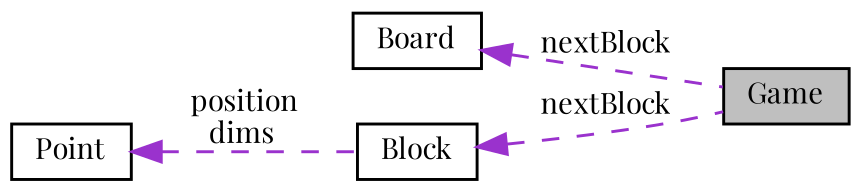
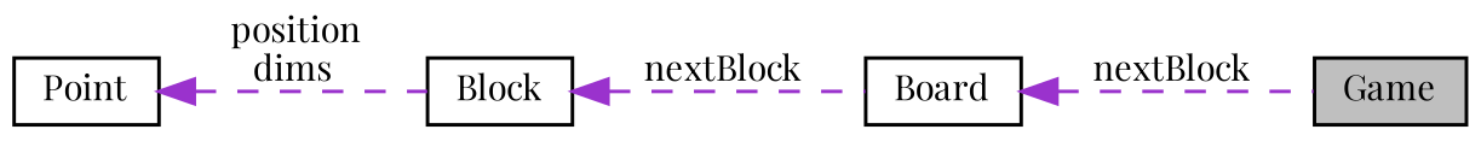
  digraph {
    fontname="Playfair Display"
    rankdir=LR
    node [color=black fillcolor=white fontname="Playfair Display" fontsize=10 shape=record style=filled]
    edge [color=darkorchid3 dir=back fontname="Playfair Display" fontsize=10 labelfontname=Helvetica labelfontsize=10 style=dashed]
    n1 [fillcolor=grey75 fontcolor=black height=0.2 label=Game width=0.4]
    n2 [height=0.2 label=Board width=0.4]
    n3 [height=0.2 label=Block width=0.4]
    n4 [height=0.2 label=Point width=0.4]
    n2 -> n1 [label=" nextBlock"]
-   n3 -> n1 [label=" nextBlock"]
+   n3 -> n2 [label=" nextBlock"]
    n4 -> n3 [label=" position\ndims"]
  }
